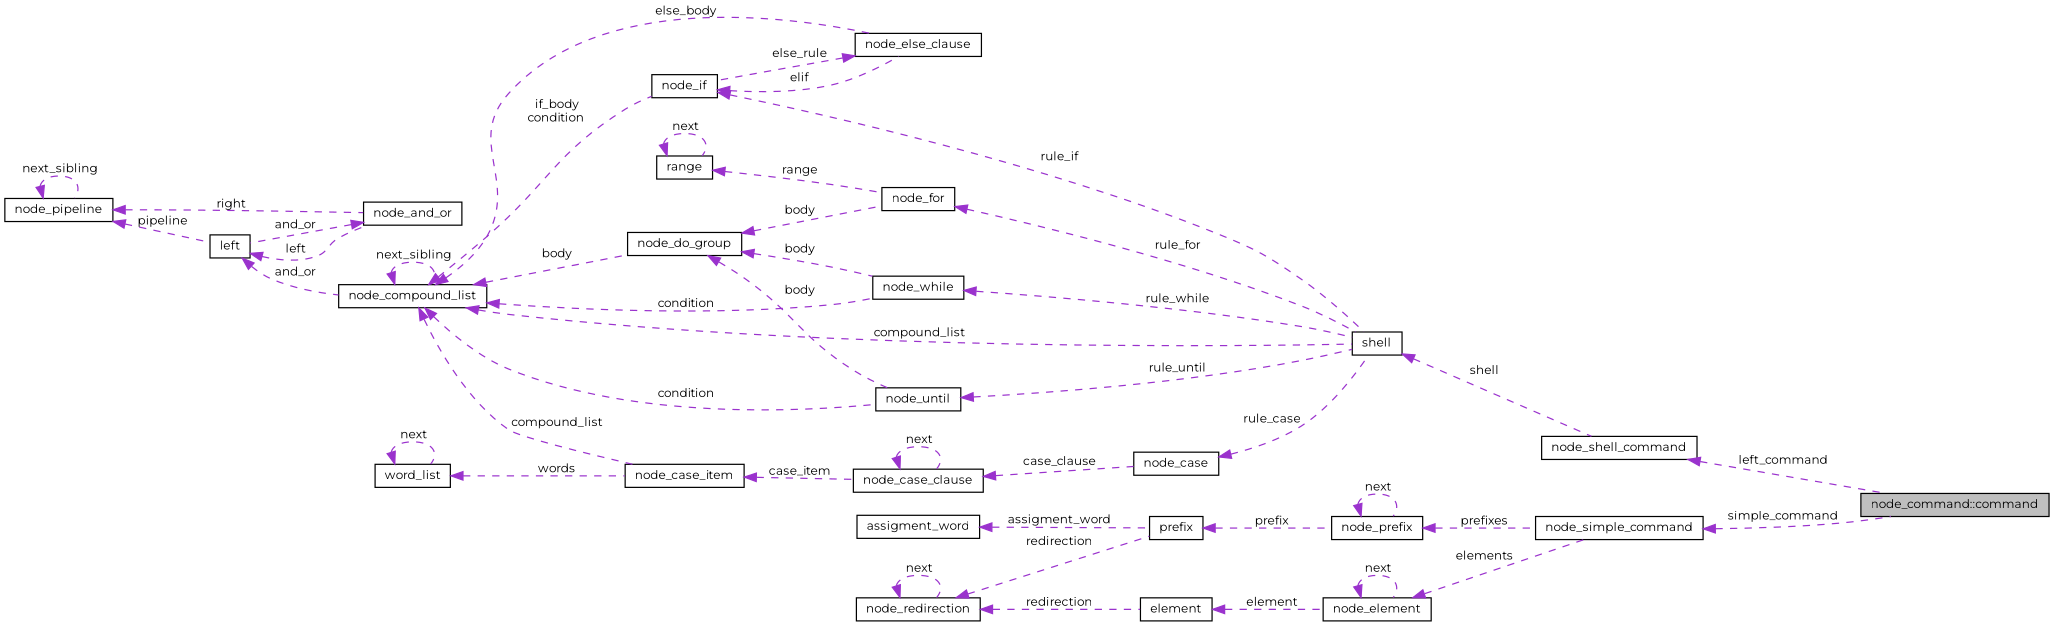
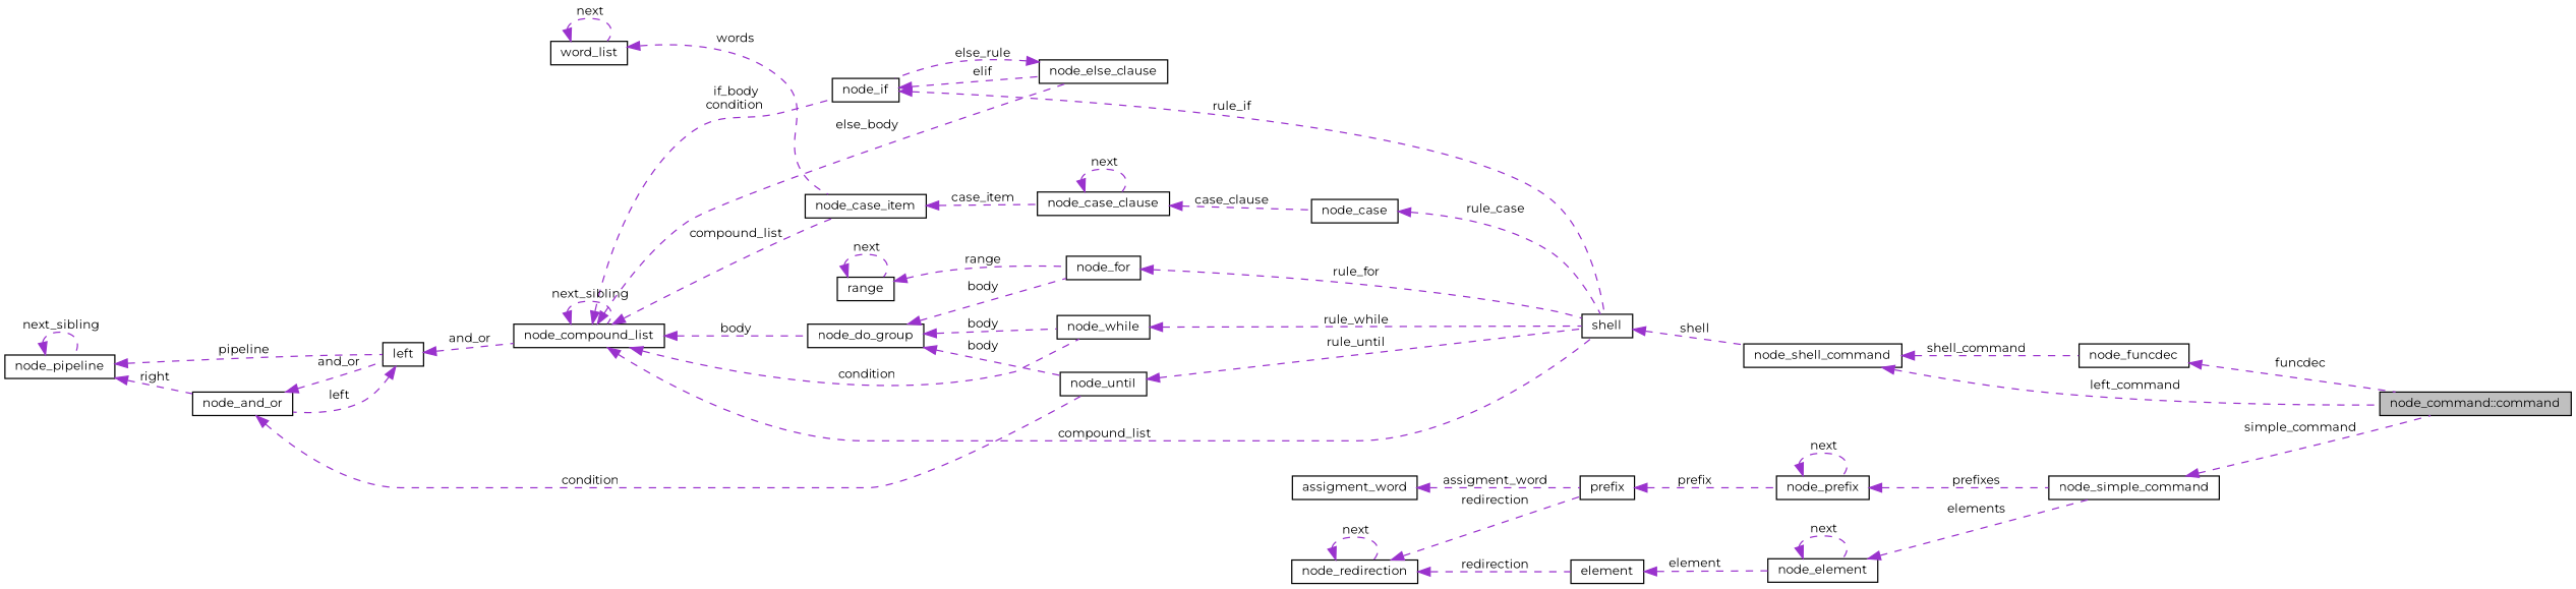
  digraph {
    fontname=Montserrat
    rankdir=LR
    node [color=black fillcolor=white fontname=Montserrat fontsize=10 shape=record style=filled]
    edge [color=darkorchid3 dir=back fontname=Montserrat fontsize=10 labelfontname=Helvetica labelfontsize=10 style=dashed]
    n1 [fillcolor=grey75 fontcolor=black height=0.2 label="node_command::command" width=0.4]
+   n2 [height=0.2 label=node_funcdec width=0.4]
    n3 [height=0.2 label=node_shell_command width=0.4]
    n4 [height=0.2 label=shell width=0.4]
    n5 [height=0.2 label=node_if width=0.4]
    n6 [height=0.2 label=node_else_clause width=0.4]
    n7 [height=0.2 label=node_compound_list width=0.4]
    n8 [height=0.2 label=node_until width=0.4]
    n9 [height=0.2 label=node_do_group width=0.4]
    n10 [height=0.2 label=node_while width=0.4]
    n11 [height=0.2 label=node_case_item width=0.4]
    n12 [height=0.2 label=node_for width=0.4]
    n13 [height=0.2 label=node_case_clause width=0.4]
    n14 [height=0.2 label=node_and_or width=0.4]
    n15 [height=0.2 label=left width=0.4]
    n16 [height=0.2 label=node_pipeline width=0.4]
    n17 [height=0.2 label=node_redirection width=0.4]
    n18 [height=0.2 label=element width=0.4]
    n19 [height=0.2 label=prefix width=0.4]
    n20 [height=0.2 label=node_element width=0.4]
    n21 [height=0.2 label=node_prefix width=0.4]
    n22 [height=0.2 label=range width=0.4]
    n23 [height=0.2 label=node_case width=0.4]
    n24 [height=0.2 label=word_list width=0.4]
    n25 [height=0.2 label=node_simple_command width=0.4]
    n26 [height=0.2 label=assigment_word width=0.4]
+   n2 -> n1 [label=" funcdec"]
    n3 -> n1 [label=" left_command"]
+   n3 -> n2 [label=" shell_command"]
    n4 -> n3 [label=" shell"]
    n5 -> n4 [label=" rule_if"]
    n5 -> n6 [label=" elif"]
    n6 -> n5 [label=" else_rule"]
    n7 -> n4 [label=" compound_list"]
    n7 -> n5 [label=" if_body\ncondition"]
    n7 -> n6 [label=" else_body"]
    n7 -> n7 [label=" next_sibling"]
-   n7 -> n8 [label=" condition"]
+   n14 -> n8 [label=" condition"]
    n7 -> n9 [label=" body"]
    n7 -> n10 [label=" condition"]
    n7 -> n11 [label=" compound_list"]
    n8 -> n4 [label=" rule_until"]
    n9 -> n8 [label=" body"]
    n9 -> n10 [label=" body"]
    n9 -> n12 [label=" body"]
    n10 -> n4 [label=" rule_while"]
    n11 -> n13 [label=" case_item"]
    n12 -> n4 [label=" rule_for"]
    n13 -> n13 [label=" next"]
    n13 -> n23 [label=" case_clause"]
    n14 -> n15 [label=" and_or"]
    n15 -> n7 [label=" and_or"]
    n15 -> n14 [label=" left"]
    n16 -> n14 [label=" right"]
    n16 -> n15 [label=" pipeline"]
    n16 -> n16 [label=" next_sibling"]
    n17 -> n17 [label=" next"]
    n17 -> n18 [label=" redirection"]
    n17 -> n19 [label=" redirection"]
    n18 -> n20 [label=" element"]
    n19 -> n21 [label=" prefix"]
    n20 -> n20 [label=" next"]
    n20 -> n25 [label=" elements"]
    n21 -> n21 [label=" next"]
    n21 -> n25 [label=" prefixes"]
    n22 -> n12 [label=" range"]
    n22 -> n22 [label=" next"]
    n23 -> n4 [label=" rule_case"]
    n24 -> n11 [label=" words"]
    n24 -> n24 [label=" next"]
    n25 -> n1 [label=" simple_command"]
    n26 -> n19 [label=" assigment_word"]
  }
